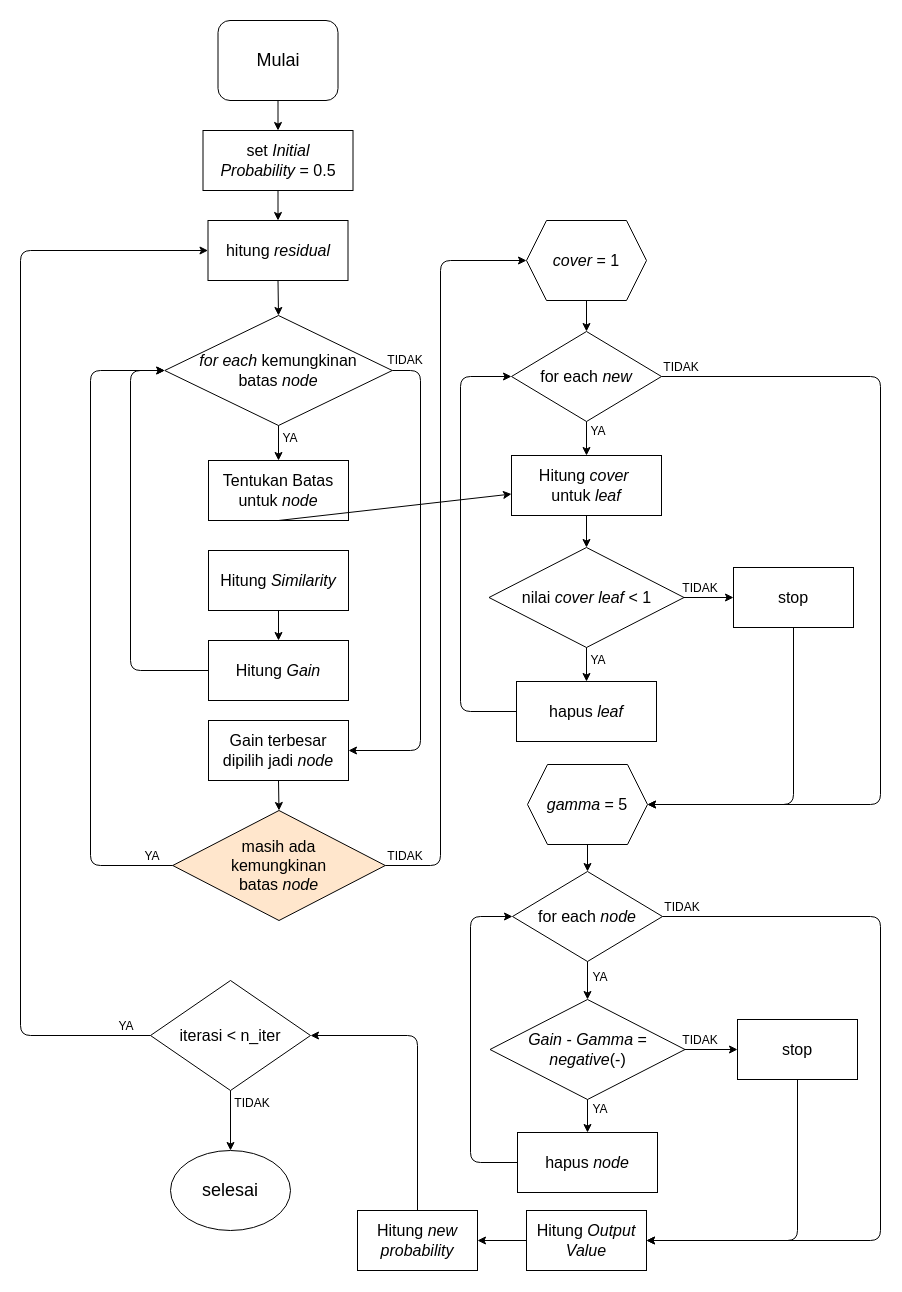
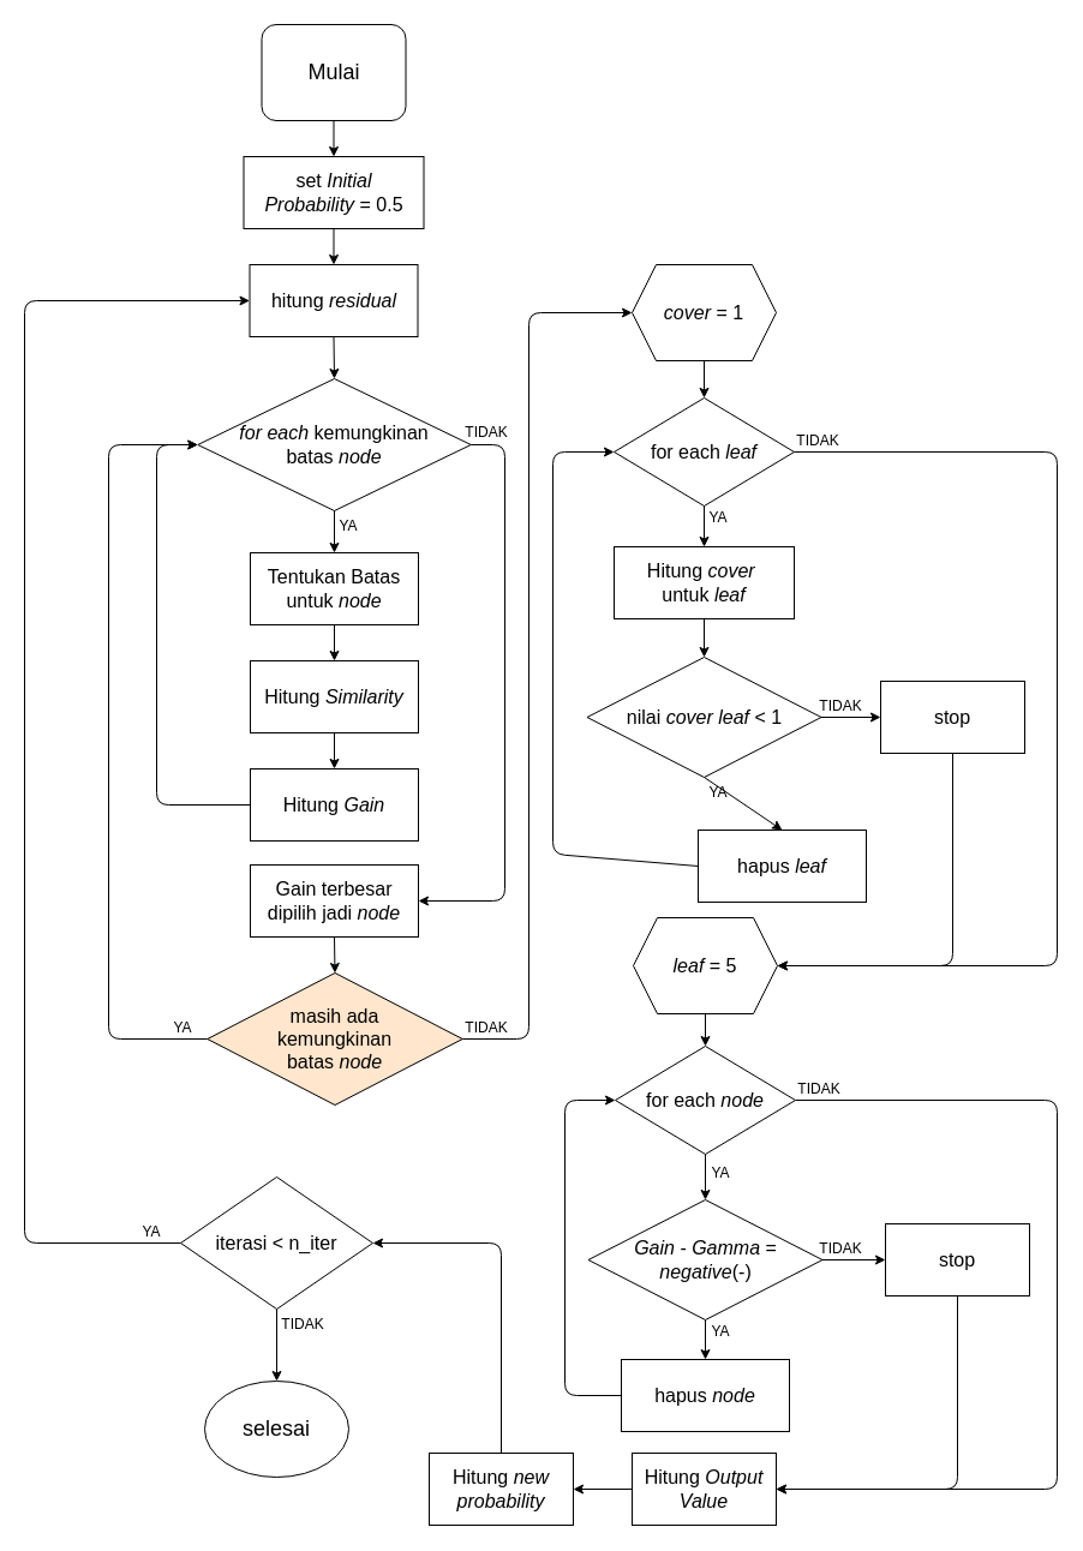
  <mxCell id="0" />
  <mxCell id="1" parent="0" />
  <mxCell id="2" value="&lt;font style=&quot;font-size: 18px&quot;&gt;Mulai&lt;/font&gt;" style="whiteSpace=wrap;html=1;rounded=1;" vertex="1" parent="1"><mxGeometry x="217.5" y="20" width="120" height="80" as="geometry" /></mxCell>
  <mxCell id="3" value="&lt;font style=&quot;font-size: 16px&quot;&gt;Hitung &lt;i&gt;Similarity&lt;/i&gt;&lt;/font&gt;" style="rounded=0;whiteSpace=wrap;html=1;" vertex="1" parent="1"><mxGeometry x="208" y="550" width="140" height="60" as="geometry" /></mxCell>
  <mxCell id="4" value="&lt;font style=&quot;font-size: 16px&quot;&gt;set &lt;i&gt;Initial Probability&lt;/i&gt;&amp;nbsp;= 0.5&lt;/font&gt;" style="rounded=0;whiteSpace=wrap;html=1;" vertex="1" parent="1"><mxGeometry x="202.5" y="130" width="150" height="60" as="geometry" /></mxCell>
  <mxCell id="5" value="&lt;font style=&quot;font-size: 16px&quot;&gt;hitung &lt;i&gt;residual&lt;/i&gt;&lt;/font&gt;" style="rounded=0;whiteSpace=wrap;html=1;" vertex="1" parent="1"><mxGeometry x="207.5" y="220" width="140" height="60" as="geometry" /></mxCell>
  <mxCell id="6" value="&lt;font style=&quot;font-size: 16px&quot;&gt;Tentukan Batas untuk &lt;i&gt;node&lt;/i&gt;&lt;/font&gt;" style="rounded=0;whiteSpace=wrap;html=1;" vertex="1" parent="1"><mxGeometry x="208" y="460" width="140" height="60" as="geometry" /></mxCell>
  <mxCell id="7" value="&lt;span style=&quot;font-size: 16px&quot;&gt;Hitung &lt;i&gt;Gain&lt;/i&gt;&lt;/span&gt;" style="rounded=0;whiteSpace=wrap;html=1;" vertex="1" parent="1"><mxGeometry x="208" y="640" width="140" height="60" as="geometry" /></mxCell>
  <mxCell id="8" value="&lt;span style=&quot;font-size: 16px&quot;&gt;Hitung &lt;i&gt;cover&lt;/i&gt;&amp;nbsp;&lt;br&gt;untuk&amp;nbsp;&lt;i&gt;leaf&lt;/i&gt;&lt;/span&gt;" style="rounded=0;whiteSpace=wrap;html=1;" vertex="1" parent="1"><mxGeometry x="511" y="455" width="150" height="60" as="geometry" /></mxCell>
  <mxCell id="9" value="&lt;font style=&quot;font-size: 16px&quot;&gt;&lt;i&gt;cover&amp;nbsp;&lt;/i&gt;= 1&lt;/font&gt;" style="shape=hexagon;perimeter=hexagonPerimeter2;whiteSpace=wrap;html=1;fixedSize=1;" vertex="1" parent="1"><mxGeometry x="526" y="220" width="120" height="80" as="geometry" /></mxCell>
  <mxCell id="10" value="&lt;font style=&quot;font-size: 16px&quot;&gt;nilai &lt;i&gt;cover leaf&lt;/i&gt; &amp;lt; 1&lt;/font&gt;" style="rhombus;whiteSpace=wrap;html=1;" vertex="1" parent="1"><mxGeometry x="488.5" y="547" width="195" height="100" as="geometry" /></mxCell>
- <mxCell id="11" value="&lt;span style=&quot;font-size: 16px&quot;&gt;hapus &lt;i&gt;leaf&lt;/i&gt;&lt;/span&gt;" style="rounded=0;whiteSpace=wrap;html=1;" vertex="1" parent="1"><mxGeometry x="516" y="681" width="140" height="60" as="geometry" /></mxCell>
- <mxCell id="12" value="&lt;font style=&quot;font-size: 16px&quot;&gt;&lt;i&gt;gamma&amp;nbsp;&lt;/i&gt;= 5&lt;br&gt;&lt;/font&gt;" style="shape=hexagon;perimeter=hexagonPerimeter2;whiteSpace=wrap;html=1;fixedSize=1;" vertex="1" parent="1"><mxGeometry x="527" y="764" width="120" height="80" as="geometry" /></mxCell>
+ <mxCell id="11" value="&lt;span style=&quot;font-size: 16px&quot;&gt;hapus &lt;i&gt;leaf&lt;/i&gt;&lt;/span&gt;" style="rounded=0;whiteSpace=wrap;html=1;" vertex="1" parent="1"><mxGeometry x="581" y="691" width="140" height="60" as="geometry" /></mxCell>
+ <mxCell id="12" value="&lt;font style=&quot;font-size: 16px&quot;&gt;&lt;i&gt;leaf&amp;nbsp;&lt;/i&gt;= 5&lt;br&gt;&lt;/font&gt;" style="shape=hexagon;perimeter=hexagonPerimeter2;whiteSpace=wrap;html=1;fixedSize=1;" vertex="1" parent="1"><mxGeometry x="527" y="764" width="120" height="80" as="geometry" /></mxCell>
  <mxCell id="13" value="&lt;span style=&quot;font-size: 16px&quot;&gt;&lt;i&gt;Gain&lt;/i&gt; - &lt;i&gt;Gamma&lt;/i&gt; = &lt;i&gt;negative&lt;/i&gt;(-)&lt;/span&gt;" style="rhombus;whiteSpace=wrap;html=1;" vertex="1" parent="1"><mxGeometry x="489.5" y="999" width="195" height="100" as="geometry" /></mxCell>
  <mxCell id="14" value="&lt;span style=&quot;font-size: 16px&quot;&gt;hapus &lt;i&gt;node&lt;/i&gt;&lt;/span&gt;" style="rounded=0;whiteSpace=wrap;html=1;" vertex="1" parent="1"><mxGeometry x="517" y="1132" width="140" height="60" as="geometry" /></mxCell>
  <mxCell id="15" value="&lt;span style=&quot;font-size: 16px&quot;&gt;stop&lt;/span&gt;" style="rounded=0;whiteSpace=wrap;html=1;" vertex="1" parent="1"><mxGeometry x="733" y="567" width="120" height="60" as="geometry" /></mxCell>
  <mxCell id="16" value="&lt;span style=&quot;font-size: 16px&quot;&gt;Hitung &lt;i&gt;Output Value&lt;/i&gt;&lt;/span&gt;" style="rounded=0;whiteSpace=wrap;html=1;" vertex="1" parent="1"><mxGeometry x="526" y="1210" width="120" height="60" as="geometry" /></mxCell>
  <mxCell id="17" value="&lt;span style=&quot;font-size: 16px&quot;&gt;&lt;i&gt;for each&lt;/i&gt; kemungkinan&lt;br&gt;batas &lt;i&gt;node&lt;/i&gt;&lt;/span&gt;" style="rhombus;whiteSpace=wrap;html=1;" vertex="1" parent="1"><mxGeometry x="164.25" y="315" width="227.5" height="110" as="geometry" /></mxCell>
  <mxCell id="18" value="&lt;span style=&quot;font-size: 16px&quot;&gt;Gain terbesar dipilih jadi &lt;i&gt;node&lt;/i&gt;&lt;/span&gt;" style="rounded=0;whiteSpace=wrap;html=1;" vertex="1" parent="1"><mxGeometry x="208" y="720" width="140" height="60" as="geometry" /></mxCell>
  <mxCell id="19" value="" style="endArrow=classic;html=1;exitX=0.5;exitY=1;exitDx=0;exitDy=0;" edge="1" parent="1" source="2" target="4"><mxGeometry width="50" height="50" relative="1" as="geometry"><mxPoint x="290" y="310" as="sourcePoint" /><mxPoint x="340" y="260" as="targetPoint" /></mxGeometry></mxCell>
  <mxCell id="20" value="" style="endArrow=classic;html=1;exitX=0.5;exitY=1;exitDx=0;exitDy=0;entryX=0.5;entryY=0;entryDx=0;entryDy=0;" edge="1" parent="1" source="4" target="5"><mxGeometry width="50" height="50" relative="1" as="geometry"><mxPoint x="290" y="310" as="sourcePoint" /><mxPoint x="340" y="260" as="targetPoint" /></mxGeometry></mxCell>
  <mxCell id="21" value="" style="endArrow=classic;html=1;exitX=0.5;exitY=1;exitDx=0;exitDy=0;entryX=0.5;entryY=0;entryDx=0;entryDy=0;" edge="1" parent="1" source="5" target="17"><mxGeometry width="50" height="50" relative="1" as="geometry"><mxPoint x="290" y="310" as="sourcePoint" /><mxPoint x="340" y="260" as="targetPoint" /></mxGeometry></mxCell>
  <mxCell id="22" value="" style="endArrow=classic;html=1;exitX=0.5;exitY=1;exitDx=0;exitDy=0;entryX=0.5;entryY=0;entryDx=0;entryDy=0;" edge="1" parent="1" source="17" target="6"><mxGeometry width="50" height="50" relative="1" as="geometry"><mxPoint x="0" y="440" as="sourcePoint" /><mxPoint x="50" y="390" as="targetPoint" /></mxGeometry></mxCell>
- <mxCell id="23" value="" style="endArrow=classic;html=1;exitX=0.5;exitY=1;exitDx=0;exitDy=0;" edge="1" parent="1" source="6" target="8"><mxGeometry width="50" height="50" relative="1" as="geometry"><mxPoint x="320" y="480" as="sourcePoint" /><mxPoint x="370" y="430" as="targetPoint" /></mxGeometry></mxCell>
+ <mxCell id="23" value="" style="endArrow=classic;html=1;exitX=0.5;exitY=1;exitDx=0;exitDy=0;entryX=0.5;entryY=0;entryDx=0;entryDy=0;" edge="1" parent="1" source="6" target="3"><mxGeometry width="50" height="50" relative="1" as="geometry"><mxPoint x="320" y="480" as="sourcePoint" /><mxPoint x="370" y="430" as="targetPoint" /></mxGeometry></mxCell>
  <mxCell id="24" value="" style="endArrow=classic;html=1;exitX=0.5;exitY=1;exitDx=0;exitDy=0;entryX=0.5;entryY=0;entryDx=0;entryDy=0;" edge="1" parent="1" source="3" target="7"><mxGeometry width="50" height="50" relative="1" as="geometry"><mxPoint x="120" y="560" as="sourcePoint" /><mxPoint x="170" y="510" as="targetPoint" /></mxGeometry></mxCell>
  <mxCell id="25" value="" style="endArrow=classic;html=1;exitX=0;exitY=0.5;exitDx=0;exitDy=0;entryX=0;entryY=0.5;entryDx=0;entryDy=0;" edge="1" parent="1" source="7" target="17"><mxGeometry width="50" height="50" relative="1" as="geometry"><mxPoint x="-10" y="480" as="sourcePoint" /><mxPoint x="40" y="430" as="targetPoint" /><Array as="points"><mxPoint x="130" y="670" /><mxPoint x="130" y="370" /></Array></mxGeometry></mxCell>
  <mxCell id="26" value="" style="endArrow=classic;html=1;exitX=1;exitY=0.5;exitDx=0;exitDy=0;entryX=1;entryY=0.5;entryDx=0;entryDy=0;" edge="1" parent="1" source="17" target="18"><mxGeometry width="50" height="50" relative="1" as="geometry"><mxPoint x="360" y="780" as="sourcePoint" /><mxPoint x="410" y="730" as="targetPoint" /><Array as="points"><mxPoint x="420" y="370" /><mxPoint x="420" y="750" /></Array></mxGeometry></mxCell>
  <mxCell id="27" value="&lt;font style=&quot;font-size: 16px&quot;&gt;masih ada&lt;br&gt;kemungkinan&lt;br&gt;batas &lt;i&gt;node&lt;/i&gt;&lt;/font&gt;" style="rhombus;whiteSpace=wrap;html=1;fillColor=#ffe6cc;" vertex="1" parent="1"><mxGeometry x="172.25" y="810" width="212.5" height="110" as="geometry" /></mxCell>
  <mxCell id="28" value="" style="endArrow=classic;html=1;exitX=0.5;exitY=1;exitDx=0;exitDy=0;entryX=0.5;entryY=0;entryDx=0;entryDy=0;" edge="1" parent="1" source="18" target="27"><mxGeometry width="50" height="50" relative="1" as="geometry"><mxPoint x="380" y="750" as="sourcePoint" /><mxPoint x="430" y="700" as="targetPoint" /></mxGeometry></mxCell>
  <mxCell id="29" value="" style="endArrow=classic;html=1;exitX=0;exitY=0.5;exitDx=0;exitDy=0;entryX=0;entryY=0.5;entryDx=0;entryDy=0;" edge="1" parent="1" source="27" target="17"><mxGeometry width="50" height="50" relative="1" as="geometry"><mxPoint x="390" y="720" as="sourcePoint" /><mxPoint x="160" y="370" as="targetPoint" /><Array as="points"><mxPoint x="90" y="865" /><mxPoint x="90" y="370" /></Array></mxGeometry></mxCell>
- <mxCell id="30" value="&lt;span style=&quot;font-size: 16px&quot;&gt;for each&amp;nbsp;&lt;i&gt;new&lt;/i&gt;&lt;/span&gt;" style="rhombus;whiteSpace=wrap;html=1;" vertex="1" parent="1"><mxGeometry x="511" y="331" width="150" height="90" as="geometry" /></mxCell>
+ <mxCell id="30" value="&lt;span style=&quot;font-size: 16px&quot;&gt;for each&amp;nbsp;&lt;i&gt;leaf&lt;/i&gt;&lt;/span&gt;" style="rhombus;whiteSpace=wrap;html=1;" vertex="1" parent="1"><mxGeometry x="511" y="331" width="150" height="90" as="geometry" /></mxCell>
  <mxCell id="31" value="" style="endArrow=classic;html=1;exitX=1;exitY=0.5;exitDx=0;exitDy=0;entryX=0;entryY=0.5;entryDx=0;entryDy=0;" edge="1" parent="1" source="27" target="9"><mxGeometry width="50" height="50" relative="1" as="geometry"><mxPoint x="330" y="1100" as="sourcePoint" /><mxPoint x="380" y="1050" as="targetPoint" /><Array as="points"><mxPoint x="440" y="865" /><mxPoint x="440" y="260" /></Array></mxGeometry></mxCell>
  <mxCell id="32" value="" style="endArrow=classic;html=1;exitX=0.5;exitY=1;exitDx=0;exitDy=0;entryX=0.5;entryY=0;entryDx=0;entryDy=0;" edge="1" parent="1" source="9" target="30"><mxGeometry width="50" height="50" relative="1" as="geometry"><mxPoint x="210" y="1120" as="sourcePoint" /><mxPoint x="260" y="1070" as="targetPoint" /></mxGeometry></mxCell>
  <mxCell id="33" value="" style="endArrow=classic;html=1;exitX=0.5;exitY=1;exitDx=0;exitDy=0;entryX=0.5;entryY=0;entryDx=0;entryDy=0;" edge="1" parent="1" source="30" target="8"><mxGeometry width="50" height="50" relative="1" as="geometry"><mxPoint x="280" y="610" as="sourcePoint" /><mxPoint x="330" y="560" as="targetPoint" /></mxGeometry></mxCell>
  <mxCell id="34" value="" style="endArrow=classic;html=1;exitX=0.5;exitY=1;exitDx=0;exitDy=0;entryX=0.5;entryY=0;entryDx=0;entryDy=0;" edge="1" parent="1" source="8" target="10"><mxGeometry width="50" height="50" relative="1" as="geometry"><mxPoint x="280" y="610" as="sourcePoint" /><mxPoint x="330" y="560" as="targetPoint" /></mxGeometry></mxCell>
  <mxCell id="35" value="" style="endArrow=classic;html=1;exitX=0.5;exitY=1;exitDx=0;exitDy=0;entryX=0.5;entryY=0;entryDx=0;entryDy=0;" edge="1" parent="1" source="10" target="11"><mxGeometry width="50" height="50" relative="1" as="geometry"><mxPoint x="280" y="660" as="sourcePoint" /><mxPoint x="330" y="610" as="targetPoint" /></mxGeometry></mxCell>
  <mxCell id="36" value="" style="endArrow=classic;html=1;exitX=0;exitY=0.5;exitDx=0;exitDy=0;entryX=0;entryY=0.5;entryDx=0;entryDy=0;" edge="1" parent="1" source="11" target="30"><mxGeometry width="50" height="50" relative="1" as="geometry"><mxPoint x="280" y="700" as="sourcePoint" /><mxPoint x="330" y="650" as="targetPoint" /><Array as="points"><mxPoint x="460" y="711" /><mxPoint x="460" y="376" /></Array></mxGeometry></mxCell>
  <mxCell id="37" value="" style="endArrow=classic;html=1;exitX=1;exitY=0.5;exitDx=0;exitDy=0;entryX=1;entryY=0.5;entryDx=0;entryDy=0;" edge="1" parent="1" source="30" target="12"><mxGeometry width="50" height="50" relative="1" as="geometry"><mxPoint x="280" y="590" as="sourcePoint" /><mxPoint x="330" y="540" as="targetPoint" /><Array as="points"><mxPoint x="880" y="376" /><mxPoint x="880" y="804" /></Array></mxGeometry></mxCell>
  <mxCell id="38" value="" style="endArrow=classic;html=1;exitX=1;exitY=0.5;exitDx=0;exitDy=0;entryX=0;entryY=0.5;entryDx=0;entryDy=0;" edge="1" parent="1" source="10" target="15"><mxGeometry width="50" height="50" relative="1" as="geometry"><mxPoint x="680" y="590" as="sourcePoint" /><mxPoint x="730" y="540" as="targetPoint" /></mxGeometry></mxCell>
  <mxCell id="39" value="&lt;span style=&quot;font-size: 16px&quot;&gt;for each&amp;nbsp;&lt;i&gt;node&lt;/i&gt;&lt;/span&gt;" style="rhombus;whiteSpace=wrap;html=1;" vertex="1" parent="1"><mxGeometry x="512" y="871" width="150" height="90" as="geometry" /></mxCell>
  <mxCell id="40" value="" style="endArrow=classic;html=1;exitX=0.5;exitY=1;exitDx=0;exitDy=0;entryX=0.5;entryY=0;entryDx=0;entryDy=0;" edge="1" parent="1" source="12" target="39"><mxGeometry width="50" height="50" relative="1" as="geometry"><mxPoint x="670" y="930" as="sourcePoint" /><mxPoint x="720" y="880" as="targetPoint" /></mxGeometry></mxCell>
  <mxCell id="41" value="" style="endArrow=classic;html=1;exitX=0.5;exitY=1;exitDx=0;exitDy=0;entryX=0.5;entryY=0;entryDx=0;entryDy=0;" edge="1" parent="1" source="39" target="13"><mxGeometry width="50" height="50" relative="1" as="geometry"><mxPoint x="590" y="940" as="sourcePoint" /><mxPoint x="640" y="890" as="targetPoint" /></mxGeometry></mxCell>
  <mxCell id="42" value="&lt;span style=&quot;font-size: 16px&quot;&gt;stop&lt;/span&gt;" style="rounded=0;whiteSpace=wrap;html=1;" vertex="1" parent="1"><mxGeometry x="737" y="1019" width="120" height="60" as="geometry" /></mxCell>
  <mxCell id="43" value="" style="endArrow=classic;html=1;exitX=1;exitY=0.5;exitDx=0;exitDy=0;entryX=0;entryY=0.5;entryDx=0;entryDy=0;" edge="1" parent="1" source="13" target="42"><mxGeometry width="50" height="50" relative="1" as="geometry"><mxPoint x="790" y="970" as="sourcePoint" /><mxPoint x="840" y="920" as="targetPoint" /></mxGeometry></mxCell>
  <mxCell id="44" value="" style="endArrow=classic;html=1;exitX=0.5;exitY=1;exitDx=0;exitDy=0;entryX=0.5;entryY=0;entryDx=0;entryDy=0;" edge="1" parent="1" source="13" target="14"><mxGeometry width="50" height="50" relative="1" as="geometry"><mxPoint x="670" y="1010" as="sourcePoint" /><mxPoint x="720" y="960" as="targetPoint" /></mxGeometry></mxCell>
  <mxCell id="45" value="" style="endArrow=classic;html=1;exitX=1;exitY=0.5;exitDx=0;exitDy=0;entryX=1;entryY=0.5;entryDx=0;entryDy=0;" edge="1" parent="1" source="39" target="16"><mxGeometry width="50" height="50" relative="1" as="geometry"><mxPoint x="670" y="1010" as="sourcePoint" /><mxPoint x="720" y="960" as="targetPoint" /><Array as="points"><mxPoint x="880" y="916" /><mxPoint x="880" y="1240" /></Array></mxGeometry></mxCell>
  <mxCell id="46" value="&lt;span style=&quot;font-size: 16px&quot;&gt;Hitung &lt;i&gt;new probability&lt;/i&gt;&lt;/span&gt;" style="rounded=0;whiteSpace=wrap;html=1;" vertex="1" parent="1"><mxGeometry x="357" y="1210" width="120" height="60" as="geometry" /></mxCell>
  <mxCell id="47" value="" style="endArrow=classic;html=1;exitX=0;exitY=0.5;exitDx=0;exitDy=0;entryX=0;entryY=0.5;entryDx=0;entryDy=0;" edge="1" parent="1" source="14" target="39"><mxGeometry width="50" height="50" relative="1" as="geometry"><mxPoint x="250" y="1110" as="sourcePoint" /><mxPoint x="300" y="1060" as="targetPoint" /><Array as="points"><mxPoint x="470" y="1162" /><mxPoint x="470" y="916" /></Array></mxGeometry></mxCell>
  <mxCell id="48" value="" style="endArrow=classic;html=1;exitX=0;exitY=0.5;exitDx=0;exitDy=0;entryX=1;entryY=0.5;entryDx=0;entryDy=0;" edge="1" parent="1" source="16" target="46"><mxGeometry width="50" height="50" relative="1" as="geometry"><mxPoint x="350" y="1040" as="sourcePoint" /><mxPoint x="400" y="990" as="targetPoint" /></mxGeometry></mxCell>
  <mxCell id="49" value="&lt;span style=&quot;font-size: 16px&quot;&gt;iterasi &amp;lt; n_iter&lt;/span&gt;" style="rhombus;whiteSpace=wrap;html=1;" vertex="1" parent="1"><mxGeometry x="150" y="980" width="160" height="110" as="geometry" /></mxCell>
  <mxCell id="50" value="" style="endArrow=classic;html=1;exitX=0.5;exitY=0;exitDx=0;exitDy=0;entryX=1;entryY=0.5;entryDx=0;entryDy=0;" edge="1" parent="1" source="46" target="49"><mxGeometry width="50" height="50" relative="1" as="geometry"><mxPoint x="220" y="1230" as="sourcePoint" /><mxPoint x="270" y="1180" as="targetPoint" /><Array as="points"><mxPoint x="417" y="1035" /></Array></mxGeometry></mxCell>
  <mxCell id="51" value="" style="endArrow=classic;html=1;exitX=0;exitY=0.5;exitDx=0;exitDy=0;entryX=0;entryY=0.5;entryDx=0;entryDy=0;" edge="1" parent="1" source="49" target="5"><mxGeometry width="50" height="50" relative="1" as="geometry"><mxPoint x="130" y="1110" as="sourcePoint" /><mxPoint x="180" y="1060" as="targetPoint" /><Array as="points"><mxPoint x="20" y="1035" /><mxPoint x="20" y="250" /></Array></mxGeometry></mxCell>
  <mxCell id="52" value="&lt;font style=&quot;font-size: 18px&quot;&gt;selesai&lt;/font&gt;" style="ellipse;whiteSpace=wrap;html=1;" vertex="1" parent="1"><mxGeometry x="170" y="1150" width="120" height="80" as="geometry" /></mxCell>
  <mxCell id="53" value="" style="endArrow=classic;html=1;exitX=0.5;exitY=1;exitDx=0;exitDy=0;entryX=0.5;entryY=0;entryDx=0;entryDy=0;" edge="1" parent="1" source="49" target="52"><mxGeometry width="50" height="50" relative="1" as="geometry"><mxPoint x="240" y="1140" as="sourcePoint" /><mxPoint x="290" y="1090" as="targetPoint" /></mxGeometry></mxCell>
  <mxCell id="54" value="YA" style="text;html=1;strokeColor=none;fillColor=none;align=center;verticalAlign=middle;whiteSpace=wrap;rounded=0;" vertex="1" parent="1"><mxGeometry x="270" y="428" width="40" height="20" as="geometry" /></mxCell>
  <mxCell id="55" value="TIDAK" style="text;html=1;strokeColor=none;fillColor=none;align=center;verticalAlign=middle;whiteSpace=wrap;rounded=0;" vertex="1" parent="1"><mxGeometry x="384.75" y="350" width="40" height="20" as="geometry" /></mxCell>
  <mxCell id="56" value="YA" style="text;html=1;strokeColor=none;fillColor=none;align=center;verticalAlign=middle;whiteSpace=wrap;rounded=0;" vertex="1" parent="1"><mxGeometry x="132.25" y="846" width="40" height="20" as="geometry" /></mxCell>
  <mxCell id="57" value="TIDAK" style="text;html=1;strokeColor=none;fillColor=none;align=center;verticalAlign=middle;whiteSpace=wrap;rounded=0;" vertex="1" parent="1"><mxGeometry x="384.75" y="846" width="40" height="20" as="geometry" /></mxCell>
  <mxCell id="58" value="YA" style="text;html=1;strokeColor=none;fillColor=none;align=center;verticalAlign=middle;whiteSpace=wrap;rounded=0;" vertex="1" parent="1"><mxGeometry x="578" y="421" width="40" height="20" as="geometry" /></mxCell>
  <mxCell id="59" value="YA" style="text;html=1;strokeColor=none;fillColor=none;align=center;verticalAlign=middle;whiteSpace=wrap;rounded=0;" vertex="1" parent="1"><mxGeometry x="578" y="650" width="40" height="20" as="geometry" /></mxCell>
  <mxCell id="60" value="TIDAK" style="text;html=1;strokeColor=none;fillColor=none;align=center;verticalAlign=middle;whiteSpace=wrap;rounded=0;" vertex="1" parent="1"><mxGeometry x="661" y="357" width="40" height="20" as="geometry" /></mxCell>
  <mxCell id="61" value="TIDAK" style="text;html=1;strokeColor=none;fillColor=none;align=center;verticalAlign=middle;whiteSpace=wrap;rounded=0;" vertex="1" parent="1"><mxGeometry x="680" y="578" width="40" height="20" as="geometry" /></mxCell>
  <mxCell id="62" value="" style="endArrow=classic;html=1;exitX=0.5;exitY=1;exitDx=0;exitDy=0;entryX=1;entryY=0.5;entryDx=0;entryDy=0;" edge="1" parent="1" source="15" target="12"><mxGeometry width="50" height="50" relative="1" as="geometry"><mxPoint x="760" y="750" as="sourcePoint" /><mxPoint x="810" y="700" as="targetPoint" /><Array as="points"><mxPoint x="793" y="804" /></Array></mxGeometry></mxCell>
  <mxCell id="63" value="YA" style="text;html=1;strokeColor=none;fillColor=none;align=center;verticalAlign=middle;whiteSpace=wrap;rounded=0;" vertex="1" parent="1"><mxGeometry x="580" y="967" width="40" height="20" as="geometry" /></mxCell>
  <mxCell id="64" value="YA" style="text;html=1;strokeColor=none;fillColor=none;align=center;verticalAlign=middle;whiteSpace=wrap;rounded=0;" vertex="1" parent="1"><mxGeometry x="580" y="1099" width="40" height="20" as="geometry" /></mxCell>
  <mxCell id="65" value="TIDAK" style="text;html=1;strokeColor=none;fillColor=none;align=center;verticalAlign=middle;whiteSpace=wrap;rounded=0;" vertex="1" parent="1"><mxGeometry x="662" y="897" width="40" height="20" as="geometry" /></mxCell>
  <mxCell id="66" value="TIDAK" style="text;html=1;strokeColor=none;fillColor=none;align=center;verticalAlign=middle;whiteSpace=wrap;rounded=0;" vertex="1" parent="1"><mxGeometry x="680" y="1030" width="40" height="20" as="geometry" /></mxCell>
  <mxCell id="67" value="" style="endArrow=classic;html=1;exitX=0.5;exitY=1;exitDx=0;exitDy=0;entryX=1;entryY=0.5;entryDx=0;entryDy=0;" edge="1" parent="1" source="42" target="16"><mxGeometry width="50" height="50" relative="1" as="geometry"><mxPoint x="680" y="1150" as="sourcePoint" /><mxPoint x="730" y="1100" as="targetPoint" /><Array as="points"><mxPoint x="797" y="1240" /></Array></mxGeometry></mxCell>
  <mxCell id="68" value="YA" style="text;html=1;strokeColor=none;fillColor=none;align=center;verticalAlign=middle;whiteSpace=wrap;rounded=0;" vertex="1" parent="1"><mxGeometry x="105.5" y="1016" width="40" height="20" as="geometry" /></mxCell>
  <mxCell id="69" value="TIDAK" style="text;html=1;strokeColor=none;fillColor=none;align=center;verticalAlign=middle;whiteSpace=wrap;rounded=0;" vertex="1" parent="1"><mxGeometry x="232" y="1093" width="40" height="20" as="geometry" /></mxCell>
